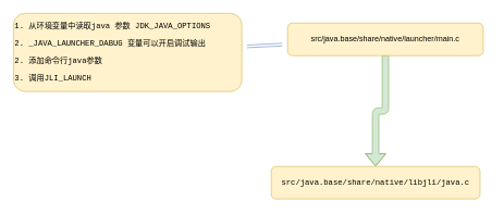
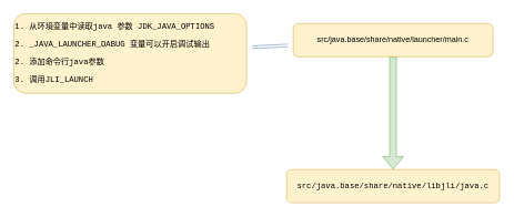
  <mxCell id="0" />
  <mxCell id="1" parent="0" />
  <mxCell id="2" style="edgeStyle=none;curved=1;sketch=0;hachureGap=4;orthogonalLoop=1;jettySize=auto;html=1;fontFamily=Architects Daughter;fontSource=https%3A%2F%2Ffonts.googleapis.com%2Fcss%3Ffamily%3DArchitects%2BDaughter;fontSize=16;endArrow=open;sourcePerimeterSpacing=8;targetPerimeterSpacing=8;fillColor=#dae8fc;strokeColor=#6c8ebf;shape=link;" edge="1" parent="1" source="4" target="5"><mxGeometry relative="1" as="geometry" /></mxCell>
  <mxCell id="3" style="edgeStyle=orthogonalEdgeStyle;shape=flexArrow;orthogonalLoop=1;jettySize=auto;html=1;exitX=0.5;exitY=1;exitDx=0;exitDy=0;shadow=0;labelBackgroundColor=none;endArrow=block;endFill=0;strokeColor=#82b366;strokeWidth=1;fillColor=#d5e8d4;" edge="1" parent="1" source="4" target="6"><mxGeometry relative="1" as="geometry" /></mxCell>
  <mxCell id="4" value="src/java.base/share/native/launcher/main.c" style="whiteSpace=wrap;html=1;fontSize=12;glass=0;strokeWidth=1;shadow=0;fillColor=#fff2cc;strokeColor=#d6b656;rounded=1;" parent="1" vertex="1"><mxGeometry x="440" y="35" width="300" height="50" as="geometry" /></mxCell>
  <mxCell id="5" value="&lt;p&gt;1. 从环境变量中读取java 参数 JDK_JAVA_OPTIONS&lt;/p&gt;&lt;p&gt;2. _JAVA_LAUNCHER_DABUG 变量可以开启调试输出&lt;/p&gt;&lt;p&gt;2. 添加命令行java参数&lt;/p&gt;&lt;p&gt;3. 调用JLI_LAUNCH&lt;/p&gt;" style="whiteSpace=wrap;html=1;fontSize=12;glass=0;strokeWidth=1;shadow=0;fillColor=#fff2cc;strokeColor=#d6b656;sketch=0;hachureGap=4;pointerEvents=0;fontFamily=Courier New;rounded=1;align=left;" vertex="1" parent="1"><mxGeometry x="20" y="20" width="350" height="120" as="geometry" /></mxCell>
- <mxCell id="6" value="src/java.base/share/native/libjli/java.c" style="whiteSpace=wrap;html=1;fontSize=12;glass=0;strokeWidth=1;shadow=0;fillColor=#fff2cc;strokeColor=#d6b656;rounded=1;sketch=0;hachureGap=4;pointerEvents=0;fontFamily=Courier New;align=center;" vertex="1" parent="1"><mxGeometry x="415" y="255" width="320" height="50" as="geometry" /></mxCell>
+ <mxCell id="6" value="src/java.base/share/native/libjli/java.c" style="whiteSpace=wrap;html=1;fontSize=12;glass=0;strokeWidth=1;shadow=0;fillColor=#fff2cc;strokeColor=#d6b656;rounded=1;sketch=0;hachureGap=4;pointerEvents=0;fontFamily=Courier New;align=center;" vertex="1" parent="1"><mxGeometry x="430" y="255" width="320" height="50" as="geometry" /></mxCell>
